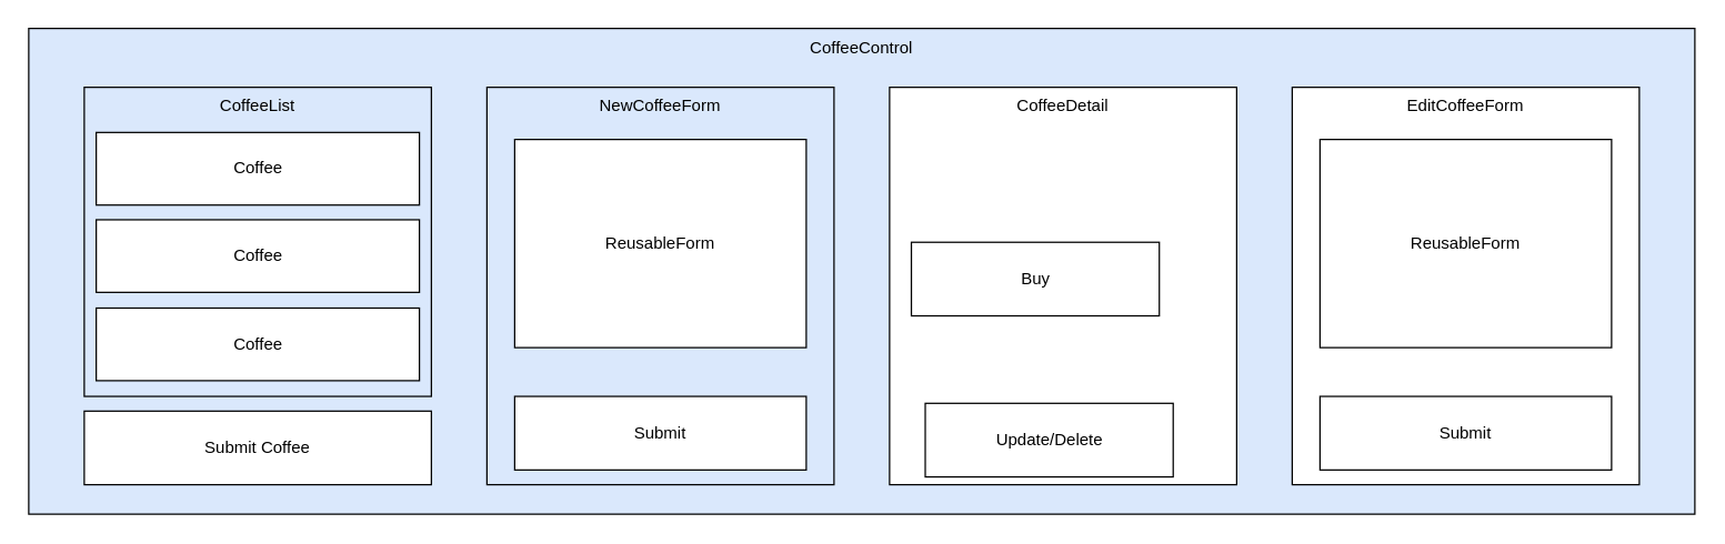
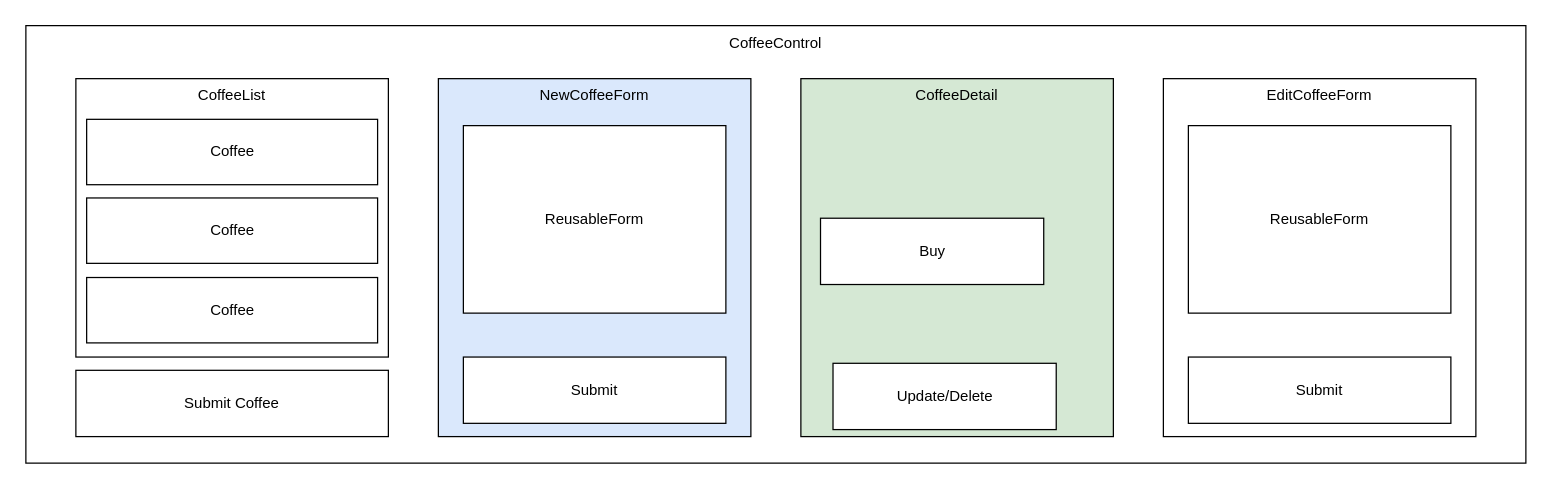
  <mxCell id="0" />
  <mxCell id="1" parent="0" />
  <mxCell id="2" value="" style="group" parent="1" vertex="1" connectable="0"><mxGeometry x="20" y="20" width="1200" height="350" as="geometry" /></mxCell>
- <mxCell id="3" value="CoffeeControl" style="rounded=0;whiteSpace=wrap;html=1;labelPosition=center;verticalLabelPosition=middle;align=center;verticalAlign=top;movable=1;resizable=1;rotatable=1;deletable=1;editable=1;connectable=1;fillColor=#dae8fc;" parent="2" vertex="1"><mxGeometry width="1200" height="350" as="geometry" /></mxCell>
+ <mxCell id="3" value="CoffeeControl" style="rounded=0;whiteSpace=wrap;html=1;labelPosition=center;verticalLabelPosition=middle;align=center;verticalAlign=top;movable=1;resizable=1;rotatable=1;deletable=1;editable=1;connectable=1;" parent="2" vertex="1"><mxGeometry width="1200" height="350" as="geometry" /></mxCell>
  <mxCell id="4" value="" style="group" parent="2" vertex="1" connectable="0"><mxGeometry x="330" y="42.42" width="250" height="286.36" as="geometry" /></mxCell>
  <mxCell id="5" value="NewCoffeeForm" style="rounded=0;whiteSpace=wrap;html=1;verticalAlign=top;movable=1;resizable=1;rotatable=1;deletable=1;editable=1;connectable=1;fillColor=#dae8fc;" parent="4" vertex="1"><mxGeometry width="250.0" height="286.36" as="geometry" /></mxCell>
  <mxCell id="6" value="Submit" style="rounded=0;whiteSpace=wrap;html=1;" parent="4" vertex="1"><mxGeometry x="20" y="222.72" width="210" height="53.03" as="geometry" /></mxCell>
  <mxCell id="7" value="ReusableForm" style="rounded=0;whiteSpace=wrap;html=1;" vertex="1" parent="4"><mxGeometry x="20" y="37.58" width="210" height="150" as="geometry" /></mxCell>
  <mxCell id="8" value="" style="group" parent="2" vertex="1" connectable="0"><mxGeometry x="620" y="42.42" width="250" height="286.36" as="geometry" /></mxCell>
- <mxCell id="9" value="CoffeeDetail" style="rounded=0;whiteSpace=wrap;html=1;verticalAlign=top;movable=1;resizable=1;rotatable=1;deletable=1;editable=1;connectable=1;" parent="8" vertex="1"><mxGeometry width="250.0" height="286.36" as="geometry" /></mxCell>
+ <mxCell id="9" value="CoffeeDetail" style="rounded=0;whiteSpace=wrap;html=1;verticalAlign=top;movable=1;resizable=1;rotatable=1;deletable=1;editable=1;connectable=1;fillColor=#d5e8d4;" parent="8" vertex="1"><mxGeometry width="250.0" height="286.36" as="geometry" /></mxCell>
  <mxCell id="10" value="Update/Delete" style="rounded=0;whiteSpace=wrap;html=1;" parent="8" vertex="1"><mxGeometry x="25.714" y="227.724" width="178.571" height="53.03" as="geometry" /></mxCell>
  <mxCell id="11" value="Buy" style="rounded=0;whiteSpace=wrap;html=1;" parent="8" vertex="1"><mxGeometry x="15.714" y="111.664" width="178.571" height="53.03" as="geometry" /></mxCell>
  <mxCell id="12" value="" style="group" parent="2" vertex="1" connectable="0"><mxGeometry x="40" y="42.42" width="250" height="286.36" as="geometry" /></mxCell>
  <mxCell id="13" value="" style="group" parent="12" vertex="1" connectable="0"><mxGeometry width="250" height="286.36" as="geometry" /></mxCell>
- <mxCell id="14" value="CoffeeList" style="rounded=0;whiteSpace=wrap;html=1;verticalAlign=top;fillColor=#dae8fc;" parent="13" vertex="1"><mxGeometry width="250" height="222.724" as="geometry" /></mxCell>
+ <mxCell id="14" value="CoffeeList" style="rounded=0;whiteSpace=wrap;html=1;verticalAlign=top;" parent="13" vertex="1"><mxGeometry width="250" height="222.724" as="geometry" /></mxCell>
  <mxCell id="15" value="Coffee" style="rounded=0;whiteSpace=wrap;html=1;" parent="13" vertex="1"><mxGeometry x="8.621" y="32.539" width="232.757" height="52.308" as="geometry" /></mxCell>
  <mxCell id="16" value="Coffee" style="rounded=0;whiteSpace=wrap;html=1;" parent="13" vertex="1"><mxGeometry x="8.621" y="95.453" width="232.757" height="52.308" as="geometry" /></mxCell>
  <mxCell id="17" value="Coffee" style="rounded=0;whiteSpace=wrap;html=1;" parent="13" vertex="1"><mxGeometry x="8.621" y="159.089" width="232.757" height="52.308" as="geometry" /></mxCell>
  <mxCell id="18" value="Submit Coffee" style="rounded=0;whiteSpace=wrap;html=1;" parent="12" vertex="1"><mxGeometry y="233.33" width="250" height="53.03" as="geometry" /></mxCell>
  <mxCell id="19" value="" style="group" vertex="1" connectable="0" parent="2"><mxGeometry x="910" y="42.42" width="250" height="286.36" as="geometry" /></mxCell>
  <mxCell id="20" value="EditCoffeeForm" style="rounded=0;whiteSpace=wrap;html=1;verticalAlign=top;movable=1;resizable=1;rotatable=1;deletable=1;editable=1;connectable=1;" vertex="1" parent="19"><mxGeometry width="250.0" height="286.36" as="geometry" /></mxCell>
  <mxCell id="21" value="Submit" style="rounded=0;whiteSpace=wrap;html=1;" vertex="1" parent="19"><mxGeometry x="20" y="222.72" width="210" height="53.03" as="geometry" /></mxCell>
  <mxCell id="22" value="ReusableForm" style="rounded=0;whiteSpace=wrap;html=1;" vertex="1" parent="19"><mxGeometry x="20" y="37.58" width="210" height="150" as="geometry" /></mxCell>
